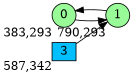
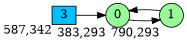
  digraph {
    bgcolor=white
    fontname="DejaVu Serif"
    rankdir=LR
    node [fillcolor=palegreen fixedsize=true fontname="DejaVu Serif" shape=circle style=filled]
    edge [fontname="DejaVu Serif"]
    0 [height=0.3 width=0.4 xlabel="383,293"]
    1 [height=0.3 width=0.4 xlabel="790,293"]
    3 [fillcolor=deepskyblue height=0.3 shape=box width=0.4 xlabel="587,342"]
    0 -> 1
    1 -> 0
-   3 -> 1
+   3 -> 0
  }
